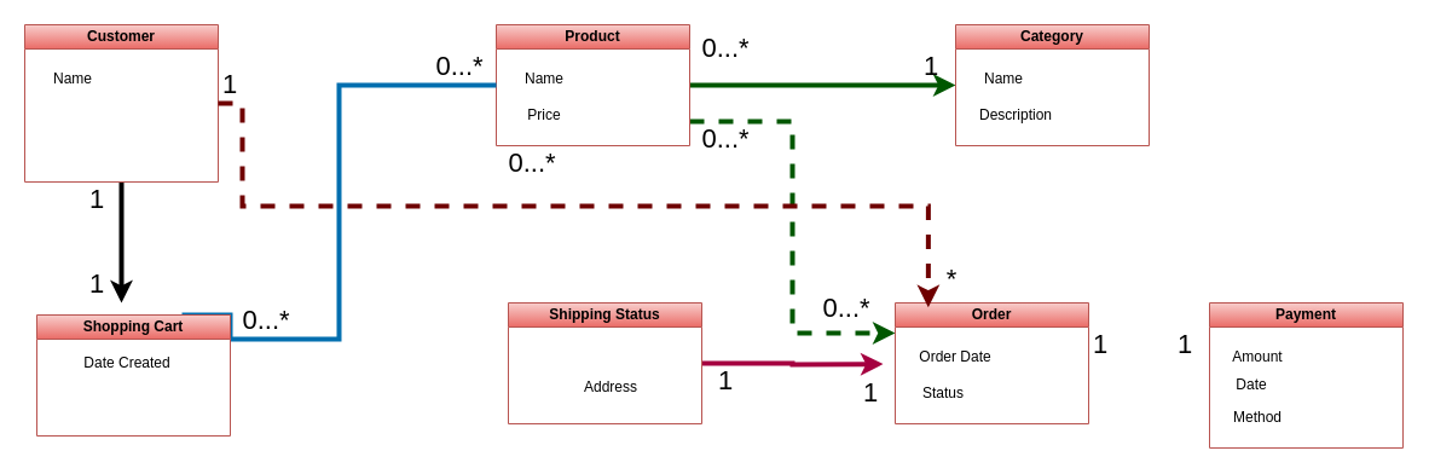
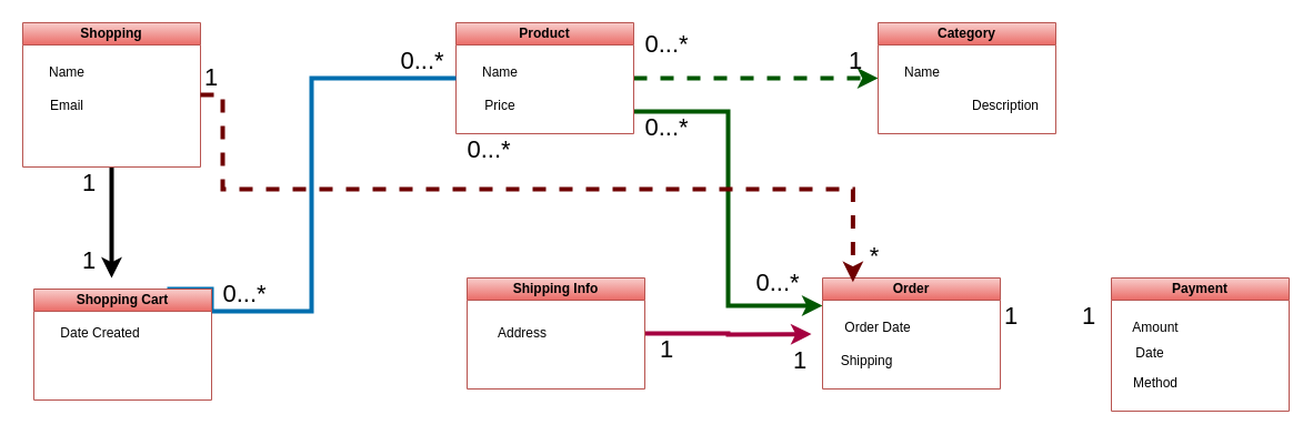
  <mxCell id="0" />
  <mxCell id="1" parent="0" />
  <mxCell id="2" style="edgeStyle=orthogonalEdgeStyle;rounded=0;orthogonalLoop=1;jettySize=auto;html=1;strokeColor=light-dark(#000000,#F90606);strokeWidth=4;" edge="1" parent="1" source="3"><mxGeometry relative="1" as="geometry"><mxPoint x="100" y="250" as="targetPoint" /></mxGeometry></mxCell>
- <mxCell id="3" value="Customer" style="swimlane;whiteSpace=wrap;html=1;startSize=20;swimlaneFillColor=default;fillColor=#f8cecc;gradientColor=#ea6b66;strokeColor=#b85450;" vertex="1" parent="1"><mxGeometry x="20" y="20" width="160" height="130" as="geometry" /></mxCell>
+ <mxCell id="3" value="Shopping" style="swimlane;whiteSpace=wrap;html=1;startSize=20;swimlaneFillColor=default;fillColor=#f8cecc;gradientColor=#ea6b66;strokeColor=#b85450;" vertex="1" parent="1"><mxGeometry x="20" y="20" width="160" height="130" as="geometry" /></mxCell>
  <mxCell id="4" value="Name&lt;span style=&quot;color: rgba(0, 0, 0, 0); font-family: monospace; font-size: 0px; text-align: start; text-wrap-mode: nowrap;&quot;&gt;%3CmxGraphModel%3E%3Croot%3E%3CmxCell%20id%3D%220%22%2F%3E%3CmxCell%20id%3D%221%22%20parent%3D%220%22%2F%3E%3CmxCell%20id%3D%222%22%20value%3D%22Order%22%20style%3D%22swimlane%3BwhiteSpace%3Dwrap%3Bhtml%3D1%3BstartSize%3D20%3B%22%20vertex%3D%221%22%20parent%3D%221%22%3E%3CmxGeometry%20x%3D%22780%22%20y%3D%22280%22%20width%3D%22160%22%20height%3D%22100%22%20as%3D%22geometry%22%2F%3E%3C%2FmxCell%3E%3C%2Froot%3E%3C%2FmxGraphModel%3E&lt;/span&gt;" style="text;html=1;align=center;verticalAlign=middle;whiteSpace=wrap;rounded=0;" vertex="1" parent="3"><mxGeometry x="10" y="30" width="60" height="30" as="geometry" /></mxCell>
- <mxCell id="6" style="edgeStyle=orthogonalEdgeStyle;rounded=0;orthogonalLoop=1;jettySize=auto;html=1;entryX=0;entryY=0.5;entryDx=0;entryDy=0;fillColor=#008a00;strokeColor=#005700;strokeWidth=4;" edge="1" parent="1" source="8" target="11"><mxGeometry relative="1" as="geometry" /></mxCell>
- <mxCell id="7" style="edgeStyle=orthogonalEdgeStyle;rounded=0;orthogonalLoop=1;jettySize=auto;html=1;entryX=0;entryY=0.25;entryDx=0;entryDy=0;fillColor=#008a00;strokeColor=#005700;strokeWidth=4;dashed=1;" edge="1" parent="1" source="8" target="20"><mxGeometry relative="1" as="geometry"><Array as="points"><mxPoint x="655" y="100" /><mxPoint x="655" y="275" /></Array></mxGeometry></mxCell>
+ <mxCell id="5" value="Email" style="text;html=1;align=center;verticalAlign=middle;whiteSpace=wrap;rounded=0;" vertex="1" parent="3"><mxGeometry x="10" y="60" width="60" height="30" as="geometry" /></mxCell>
+ <mxCell id="6" style="edgeStyle=orthogonalEdgeStyle;rounded=0;orthogonalLoop=1;jettySize=auto;html=1;entryX=0;entryY=0.5;entryDx=0;entryDy=0;fillColor=#008a00;strokeColor=#005700;strokeWidth=4;dashed=1;" edge="1" parent="1" source="8" target="11"><mxGeometry relative="1" as="geometry" /></mxCell>
+ <mxCell id="7" style="edgeStyle=orthogonalEdgeStyle;rounded=0;orthogonalLoop=1;jettySize=auto;html=1;entryX=0;entryY=0.25;entryDx=0;entryDy=0;fillColor=#008a00;strokeColor=#005700;strokeWidth=4;" edge="1" parent="1" source="8" target="20"><mxGeometry relative="1" as="geometry"><Array as="points"><mxPoint x="655" y="100" /><mxPoint x="655" y="275" /></Array></mxGeometry></mxCell>
  <mxCell id="8" value="Product" style="swimlane;whiteSpace=wrap;html=1;startSize=20;swimlaneFillColor=default;fillColor=#f8cecc;gradientColor=#ea6b66;strokeColor=#b85450;" vertex="1" parent="1"><mxGeometry x="410" y="20" width="160" height="100" as="geometry" /></mxCell>
  <mxCell id="9" value="Name&lt;span style=&quot;color: rgba(0, 0, 0, 0); font-family: monospace; font-size: 0px; text-align: start; text-wrap-mode: nowrap;&quot;&gt;%3CmxGraphModel%3E%3Croot%3E%3CmxCell%20id%3D%220%22%2F%3E%3CmxCell%20id%3D%221%22%20parent%3D%220%22%2F%3E%3CmxCell%20id%3D%222%22%20value%3D%22Order%22%20style%3D%22swimlane%3BwhiteSpace%3Dwrap%3Bhtml%3D1%3BstartSize%3D20%3B%22%20vertex%3D%221%22%20parent%3D%221%22%3E%3CmxGeometry%20x%3D%22780%22%20y%3D%22280%22%20width%3D%22160%22%20height%3D%22100%22%20as%3D%22geometry%22%2F%3E%3C%2FmxCell%3E%3C%2Froot%3E%3C%2FmxGraphModel%3E&lt;/span&gt;" style="text;html=1;align=center;verticalAlign=middle;whiteSpace=wrap;rounded=0;" vertex="1" parent="8"><mxGeometry x="10" y="30" width="60" height="30" as="geometry" /></mxCell>
  <mxCell id="10" value="Price" style="text;html=1;align=center;verticalAlign=middle;whiteSpace=wrap;rounded=0;" vertex="1" parent="8"><mxGeometry x="10" y="60" width="60" height="30" as="geometry" /></mxCell>
  <mxCell id="11" value="Category" style="swimlane;whiteSpace=wrap;html=1;startSize=20;swimlaneFillColor=default;fillColor=#f8cecc;gradientColor=#ea6b66;strokeColor=#b85450;" vertex="1" parent="1"><mxGeometry x="790" y="20" width="160" height="100" as="geometry" /></mxCell>
  <mxCell id="12" value="Name&lt;span style=&quot;color: rgba(0, 0, 0, 0); font-family: monospace; font-size: 0px; text-align: start; text-wrap-mode: nowrap;&quot;&gt;%3CmxGraphModel%3E%3Croot%3E%3CmxCell%20id%3D%220%22%2F%3E%3CmxCell%20id%3D%221%22%20parent%3D%220%22%2F%3E%3CmxCell%20id%3D%222%22%20value%3D%22Order%22%20style%3D%22swimlane%3BwhiteSpace%3Dwrap%3Bhtml%3D1%3BstartSize%3D20%3B%22%20vertex%3D%221%22%20parent%3D%221%22%3E%3CmxGeometry%20x%3D%22780%22%20y%3D%22280%22%20width%3D%22160%22%20height%3D%22100%22%20as%3D%22geometry%22%2F%3E%3C%2FmxCell%3E%3C%2Froot%3E%3C%2FmxGraphModel%3E&lt;/span&gt;" style="text;html=1;align=center;verticalAlign=middle;whiteSpace=wrap;rounded=0;" vertex="1" parent="11"><mxGeometry x="10" y="30" width="60" height="30" as="geometry" /></mxCell>
- <mxCell id="13" value="Description" style="text;html=1;align=center;verticalAlign=middle;whiteSpace=wrap;rounded=0;" vertex="1" parent="11"><mxGeometry x="20" y="60" width="60" height="30" as="geometry" /></mxCell>
+ <mxCell id="13" value="Description" style="text;html=1;align=center;verticalAlign=middle;whiteSpace=wrap;rounded=0;" vertex="1" parent="11"><mxGeometry x="85" y="60" width="60" height="30" as="geometry" /></mxCell>
  <mxCell id="14" style="edgeStyle=orthogonalEdgeStyle;rounded=0;orthogonalLoop=1;jettySize=auto;html=1;exitX=1;exitY=0.5;exitDx=0;exitDy=0;fillColor=#d80073;strokeColor=#A50040;strokeWidth=4;" edge="1" parent="1" source="15"><mxGeometry relative="1" as="geometry"><mxPoint x="730" y="300.588" as="targetPoint" /></mxGeometry></mxCell>
- <mxCell id="15" value="Shipping Status" style="swimlane;whiteSpace=wrap;html=1;startSize=20;glass=0;swimlaneLine=1;shadow=0;rounded=0;swimlaneFillColor=default;fillColor=#f8cecc;gradientColor=#ea6b66;strokeColor=#b85450;" vertex="1" parent="1"><mxGeometry x="420" y="250" width="160" height="100" as="geometry"><mxRectangle x="460" y="280" width="110" height="30" as="alternateBounds" /></mxGeometry></mxCell>
- <mxCell id="16" value="Address" style="text;html=1;align=center;verticalAlign=middle;whiteSpace=wrap;rounded=0;" vertex="1" parent="15"><mxGeometry x="35" y="55" width="100" height="30" as="geometry" /></mxCell>
+ <mxCell id="15" value="Shipping Info" style="swimlane;whiteSpace=wrap;html=1;startSize=20;glass=0;swimlaneLine=1;shadow=0;rounded=0;swimlaneFillColor=default;fillColor=#f8cecc;gradientColor=#ea6b66;strokeColor=#b85450;" vertex="1" parent="1"><mxGeometry x="420" y="250" width="160" height="100" as="geometry"><mxRectangle x="460" y="280" width="110" height="30" as="alternateBounds" /></mxGeometry></mxCell>
+ <mxCell id="16" value="Address" style="text;html=1;align=center;verticalAlign=middle;whiteSpace=wrap;rounded=0;" vertex="1" parent="15"><mxGeometry y="35" width="100" height="30" as="geometry" /></mxCell>
  <mxCell id="17" style="edgeStyle=orthogonalEdgeStyle;rounded=0;orthogonalLoop=1;jettySize=auto;html=1;exitX=0.75;exitY=0;exitDx=0;exitDy=0;entryX=0;entryY=0.5;entryDx=0;entryDy=0;fillColor=#1ba1e2;strokeColor=#006EAF;strokeWidth=4;flowAnimation=0;shadow=0;endArrow=none;" edge="1" parent="1" source="18" target="8"><mxGeometry relative="1" as="geometry"><Array as="points"><mxPoint x="190" y="260" /><mxPoint x="190" y="280" /><mxPoint x="280" y="280" /><mxPoint x="280" y="70" /></Array></mxGeometry></mxCell>
  <mxCell id="18" value="Shopping Cart" style="swimlane;whiteSpace=wrap;html=1;startSize=20;swimlaneFillColor=default;fillColor=#f8cecc;gradientColor=#ea6b66;strokeColor=#b85450;" vertex="1" parent="1"><mxGeometry x="30" y="260" width="160" height="100" as="geometry" /></mxCell>
- <mxCell id="19" value="Date Created" style="text;html=1;align=center;verticalAlign=middle;whiteSpace=wrap;rounded=0;" vertex="1" parent="18"><mxGeometry x="25" y="25" width="100" height="30" as="geometry" /></mxCell>
+ <mxCell id="19" value="Date Created" style="text;html=1;align=center;verticalAlign=middle;whiteSpace=wrap;rounded=0;" vertex="1" parent="18"><mxGeometry x="10" y="25" width="100" height="30" as="geometry" /></mxCell>
  <mxCell id="20" value="Order" style="swimlane;whiteSpace=wrap;html=1;startSize=20;swimlaneFillColor=default;fillColor=#f8cecc;gradientColor=#ea6b66;strokeColor=#b85450;" vertex="1" parent="1"><mxGeometry x="740" y="250" width="160" height="100" as="geometry" /></mxCell>
  <mxCell id="21" value="Order Date&lt;span style=&quot;color: rgba(0, 0, 0, 0); font-family: monospace; font-size: 0px; text-align: start; text-wrap-mode: nowrap;&quot;&gt;%3CmxGraphModel%3E%3Croot%3E%3CmxCell%20id%3D%220%22%2F%3E%3CmxCell%20id%3D%221%22%20parent%3D%220%22%2F%3E%3CmxCell%20id%3D%222%22%20value%3D%22Date%20Created%22%20style%3D%22text%3Bhtml%3D1%3Balign%3Dcenter%3BverticalAlign%3Dmiddle%3BwhiteSpace%3Dwrap%3Brounded%3D0%3B%22%20vertex%3D%221%22%20parent%3D%221%22%3E%3CmxGeometry%20x%3D%2280%22%20y%3D%22315%22%20width%3D%22100%22%20height%3D%2230%22%20as%3D%22geometry%22%2F%3E%3C%2FmxCell%3E%3C%2Froot%3E%3C%2FmxGraphModel%3E&lt;/span&gt;" style="text;html=1;align=center;verticalAlign=middle;whiteSpace=wrap;rounded=0;" vertex="1" parent="20"><mxGeometry y="30" width="100" height="30" as="geometry" /></mxCell>
- <mxCell id="22" value="Status" style="text;html=1;align=center;verticalAlign=middle;whiteSpace=wrap;rounded=0;" vertex="1" parent="20"><mxGeometry x="-10" y="60" width="100" height="30" as="geometry" /></mxCell>
+ <mxCell id="22" value="Shipping" style="text;html=1;align=center;verticalAlign=middle;whiteSpace=wrap;rounded=0;" vertex="1" parent="20"><mxGeometry x="-10" y="60" width="100" height="30" as="geometry" /></mxCell>
  <mxCell id="23" value="1" style="text;html=1;align=center;verticalAlign=middle;whiteSpace=wrap;rounded=0;fontSize=22;" vertex="1" parent="20"><mxGeometry x="-50" y="60" width="60" height="30" as="geometry" /></mxCell>
  <mxCell id="24" value="Payment" style="swimlane;whiteSpace=wrap;html=1;startSize=20;swimlaneFillColor=default;fillColor=#f8cecc;gradientColor=#ea6b66;strokeColor=#b85450;" vertex="1" parent="1"><mxGeometry x="1000" y="250" width="160" height="120" as="geometry" /></mxCell>
  <mxCell id="25" value="Amount&lt;span style=&quot;color: rgba(0, 0, 0, 0); font-family: monospace; font-size: 0px; text-align: start; text-wrap-mode: nowrap;&quot;&gt;%3CmxGraphModel%3E%3Croot%3E%3CmxCell%20id%3D%220%22%2F%3E%3CmxCell%20id%3D%221%22%20parent%3D%220%22%2F%3E%3CmxCell%20id%3D%222%22%20value%3D%22Address%22%20style%3D%22text%3Bhtml%3D1%3Balign%3Dcenter%3BverticalAlign%3Dmiddle%3BwhiteSpace%3Dwrap%3Brounded%3D0%3B%22%20vertex%3D%221%22%20parent%3D%221%22%3E%3CmxGeometry%20x%3D%22460%22%20y%3D%22315%22%20width%3D%22100%22%20height%3D%2230%22%20as%3D%22geometry%22%2F%3E%3C%2FmxCell%3E%3C%2Froot%3E%3C%2FmxGraphModel%3E&lt;/span&gt;" style="text;html=1;align=center;verticalAlign=middle;whiteSpace=wrap;rounded=0;" vertex="1" parent="24"><mxGeometry x="-10" y="30" width="100" height="30" as="geometry" /></mxCell>
  <mxCell id="26" value="Date" style="text;html=1;align=center;verticalAlign=middle;whiteSpace=wrap;rounded=0;" vertex="1" parent="24"><mxGeometry x="-15" y="53" width="100" height="30" as="geometry" /></mxCell>
  <mxCell id="27" value="Method" style="text;html=1;align=center;verticalAlign=middle;whiteSpace=wrap;rounded=0;" vertex="1" parent="24"><mxGeometry x="-10" y="80" width="100" height="30" as="geometry" /></mxCell>
  <mxCell id="28" value="1" style="text;html=1;align=center;verticalAlign=middle;whiteSpace=wrap;rounded=0;fontSize=22;" vertex="1" parent="24"><mxGeometry x="-50" y="20" width="60" height="30" as="geometry" /></mxCell>
  <mxCell id="29" style="edgeStyle=orthogonalEdgeStyle;rounded=0;orthogonalLoop=1;jettySize=auto;html=1;exitX=1;exitY=0.5;exitDx=0;exitDy=0;entryX=0.171;entryY=0.038;entryDx=0;entryDy=0;entryPerimeter=0;fillColor=#a20025;strokeColor=light-dark(#6F0000, #ff0000);strokeWidth=4;dashed=1;" edge="1" parent="1" source="3" target="20"><mxGeometry relative="1" as="geometry"><Array as="points"><mxPoint x="200" y="85" /><mxPoint x="200" y="170" /><mxPoint x="767" y="170" /></Array></mxGeometry></mxCell>
  <mxCell id="30" value="1" style="text;html=1;align=center;verticalAlign=middle;whiteSpace=wrap;rounded=0;fontSize=22;" vertex="1" parent="1"><mxGeometry x="50" y="150" width="60" height="30" as="geometry" /></mxCell>
  <mxCell id="31" value="1" style="text;html=1;align=center;verticalAlign=middle;whiteSpace=wrap;rounded=0;fontSize=22;" vertex="1" parent="1"><mxGeometry x="50" y="220" width="60" height="30" as="geometry" /></mxCell>
  <mxCell id="32" value="1" style="text;html=1;align=center;verticalAlign=middle;whiteSpace=wrap;rounded=0;fontSize=22;" vertex="1" parent="1"><mxGeometry x="160" y="55" width="60" height="30" as="geometry" /></mxCell>
  <mxCell id="33" value="*" style="text;html=1;align=center;verticalAlign=middle;whiteSpace=wrap;rounded=0;fontSize=22;" vertex="1" parent="1"><mxGeometry x="757" y="216" width="60" height="30" as="geometry" /></mxCell>
  <mxCell id="34" value="0...*" style="text;html=1;align=center;verticalAlign=middle;whiteSpace=wrap;rounded=0;fontSize=22;" vertex="1" parent="1"><mxGeometry x="410" y="120" width="60" height="30" as="geometry" /></mxCell>
  <mxCell id="35" value="1" style="text;html=1;align=center;verticalAlign=middle;whiteSpace=wrap;rounded=0;fontSize=22;" vertex="1" parent="1"><mxGeometry x="740" y="40" width="60" height="30" as="geometry" /></mxCell>
  <mxCell id="36" value="0...*" style="text;html=1;align=center;verticalAlign=middle;whiteSpace=wrap;rounded=0;fontSize=22;" vertex="1" parent="1"><mxGeometry x="570" y="25" width="60" height="30" as="geometry" /></mxCell>
  <mxCell id="37" value="0...*" style="text;html=1;align=center;verticalAlign=middle;whiteSpace=wrap;rounded=0;fontSize=22;" vertex="1" parent="1"><mxGeometry x="570" y="100" width="60" height="30" as="geometry" /></mxCell>
  <mxCell id="38" value="0...*" style="text;html=1;align=center;verticalAlign=middle;whiteSpace=wrap;rounded=0;fontSize=22;" vertex="1" parent="1"><mxGeometry x="670" y="240" width="60" height="30" as="geometry" /></mxCell>
  <mxCell id="39" value="1" style="text;html=1;align=center;verticalAlign=middle;whiteSpace=wrap;rounded=0;fontSize=22;" vertex="1" parent="1"><mxGeometry x="570" y="300" width="60" height="30" as="geometry" /></mxCell>
  <mxCell id="40" value="1" style="text;html=1;align=center;verticalAlign=middle;whiteSpace=wrap;rounded=0;fontSize=22;" vertex="1" parent="1"><mxGeometry x="880" y="270" width="60" height="30" as="geometry" /></mxCell>
  <mxCell id="41" value="0...*" style="text;html=1;align=center;verticalAlign=middle;whiteSpace=wrap;rounded=0;fontSize=22;" vertex="1" parent="1"><mxGeometry x="190" y="250" width="60" height="30" as="geometry" /></mxCell>
  <mxCell id="42" value="0...*" style="text;html=1;align=center;verticalAlign=middle;whiteSpace=wrap;rounded=0;fontSize=22;" vertex="1" parent="1"><mxGeometry x="350" y="40" width="60" height="30" as="geometry" /></mxCell>
